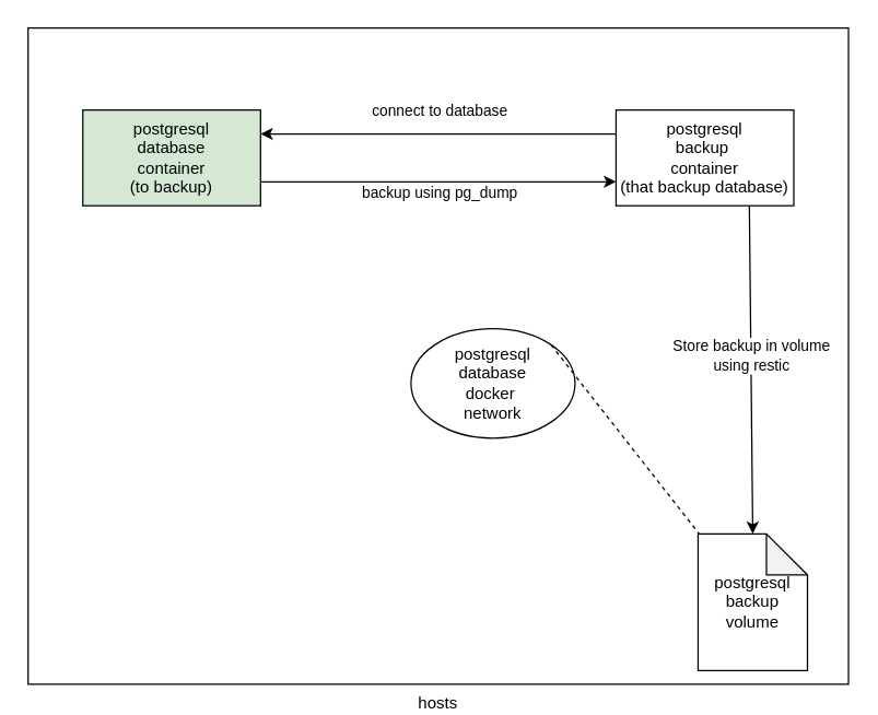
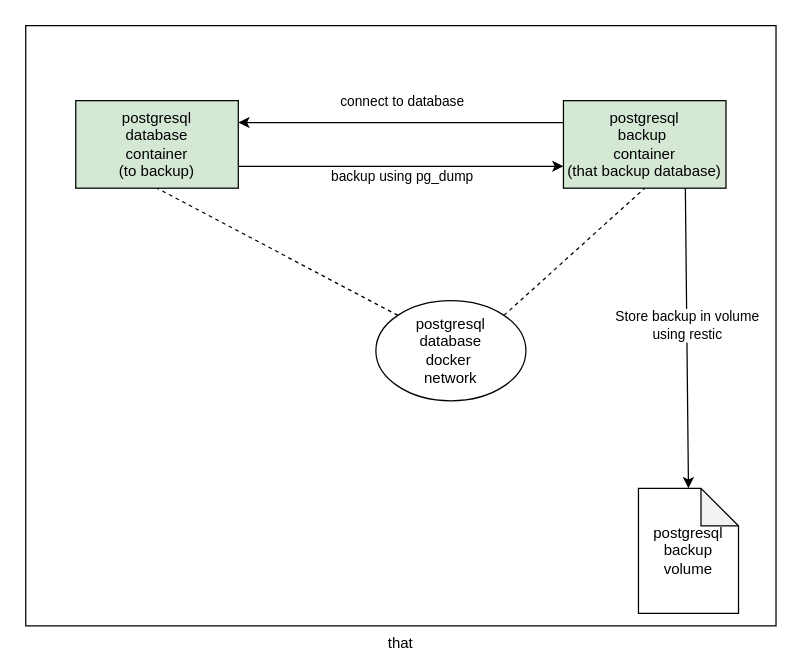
  <mxCell id="0" />
  <mxCell id="1" parent="0" />
- <mxCell id="2" value="hosts" style="rounded=0;whiteSpace=wrap;html=1;labelPosition=center;verticalLabelPosition=bottom;align=center;verticalAlign=top;" parent="1" vertex="1"><mxGeometry x="20" y="20" width="600" height="480" as="geometry" /></mxCell>
+ <mxCell id="2" value="that" style="rounded=0;whiteSpace=wrap;html=1;labelPosition=center;verticalLabelPosition=bottom;align=center;verticalAlign=top;" parent="1" vertex="1"><mxGeometry x="20" y="20" width="600" height="480" as="geometry" /></mxCell>
  <mxCell id="3" value="postgresql&lt;br&gt;database&lt;br&gt;container&lt;br&gt;(to backup)" style="rounded=0;whiteSpace=wrap;html=1;fillColor=#d5e8d4;" parent="1" vertex="1"><mxGeometry x="60" y="80" width="130" height="70" as="geometry" /></mxCell>
  <mxCell id="4" style="edgeStyle=none;html=1;exitX=0.75;exitY=1;exitDx=0;exitDy=0;entryX=0.5;entryY=0;entryDx=0;entryDy=0;entryPerimeter=0;" parent="1" source="6" target="14" edge="1"><mxGeometry relative="1" as="geometry" /></mxCell>
  <mxCell id="5" value="Store backup in volume&lt;br&gt;using restic" style="edgeLabel;html=1;align=center;verticalAlign=middle;resizable=0;points=[];" parent="4" vertex="1" connectable="0"><mxGeometry x="-0.261" relative="1" as="geometry"><mxPoint y="21" as="offset" /></mxGeometry></mxCell>
- <mxCell id="6" value="postgresql&lt;br&gt;backup&amp;nbsp;&lt;br&gt;container&lt;br&gt;(that backup database)" style="rounded=0;whiteSpace=wrap;html=1;" parent="1" vertex="1"><mxGeometry x="450" y="80" width="130" height="70" as="geometry" /></mxCell>
+ <mxCell id="6" value="postgresql&lt;br&gt;backup&amp;nbsp;&lt;br&gt;container&lt;br&gt;(that backup database)" style="rounded=0;whiteSpace=wrap;html=1;fillColor=#d5e8d4;" parent="1" vertex="1"><mxGeometry x="450" y="80" width="130" height="70" as="geometry" /></mxCell>
+ <mxCell id="7" value="" style="endArrow=none;dashed=1;html=1;entryX=0.5;entryY=1;entryDx=0;entryDy=0;exitX=0;exitY=0;exitDx=0;exitDy=0;" parent="1" source="8" target="3" edge="1"><mxGeometry width="50" height="50" relative="1" as="geometry"><mxPoint x="-40" y="240" as="sourcePoint" /><mxPoint x="230" y="250" as="targetPoint" /></mxGeometry></mxCell>
  <mxCell id="8" value="postgresql&lt;br&gt;database&lt;br&gt;docker&amp;nbsp;&lt;br&gt;network" style="ellipse;whiteSpace=wrap;html=1;" parent="1" vertex="1"><mxGeometry x="300" y="240" width="120" height="80" as="geometry" /></mxCell>
- <mxCell id="9" value="" style="endArrow=none;dashed=1;html=1;exitX=1;exitY=0;exitDx=0;exitDy=0;" parent="1" source="8" target="14" edge="1"><mxGeometry width="50" height="50" relative="1" as="geometry"><mxPoint x="180" y="280" as="sourcePoint" /><mxPoint x="230" y="230" as="targetPoint" /></mxGeometry></mxCell>
+ <mxCell id="9" value="" style="endArrow=none;dashed=1;html=1;entryX=0.5;entryY=1;entryDx=0;entryDy=0;exitX=1;exitY=0;exitDx=0;exitDy=0;" parent="1" source="8" target="6" edge="1"><mxGeometry width="50" height="50" relative="1" as="geometry"><mxPoint x="180" y="280" as="sourcePoint" /><mxPoint x="230" y="230" as="targetPoint" /></mxGeometry></mxCell>
  <mxCell id="10" value="" style="endArrow=classic;html=1;entryX=1;entryY=0.25;entryDx=0;entryDy=0;exitX=0;exitY=0.25;exitDx=0;exitDy=0;" parent="1" source="6" target="3" edge="1"><mxGeometry width="50" height="50" relative="1" as="geometry"><mxPoint x="180" y="280" as="sourcePoint" /><mxPoint x="230" y="230" as="targetPoint" /></mxGeometry></mxCell>
  <mxCell id="11" value="connect to database" style="edgeLabel;html=1;align=center;verticalAlign=middle;resizable=0;points=[];" parent="10" vertex="1" connectable="0"><mxGeometry x="-0.214" y="-1" relative="1" as="geometry"><mxPoint x="-28" y="-16" as="offset" /></mxGeometry></mxCell>
  <mxCell id="12" value="" style="endArrow=classic;html=1;entryX=0;entryY=0.75;entryDx=0;entryDy=0;exitX=1;exitY=0.75;exitDx=0;exitDy=0;" parent="1" source="3" target="6" edge="1"><mxGeometry width="50" height="50" relative="1" as="geometry"><mxPoint x="180" y="280" as="sourcePoint" /><mxPoint x="230" y="230" as="targetPoint" /></mxGeometry></mxCell>
  <mxCell id="13" value="backup using pg_dump" style="edgeLabel;html=1;align=center;verticalAlign=middle;resizable=0;points=[];" parent="12" vertex="1" connectable="0"><mxGeometry x="0.137" y="2" relative="1" as="geometry"><mxPoint x="-18" y="10" as="offset" /></mxGeometry></mxCell>
  <mxCell id="14" value="postgresql&lt;br&gt;backup volume" style="shape=note;whiteSpace=wrap;html=1;backgroundOutline=1;darkOpacity=0.05;" parent="1" vertex="1"><mxGeometry x="510" y="390" width="80" height="100" as="geometry" /></mxCell>
